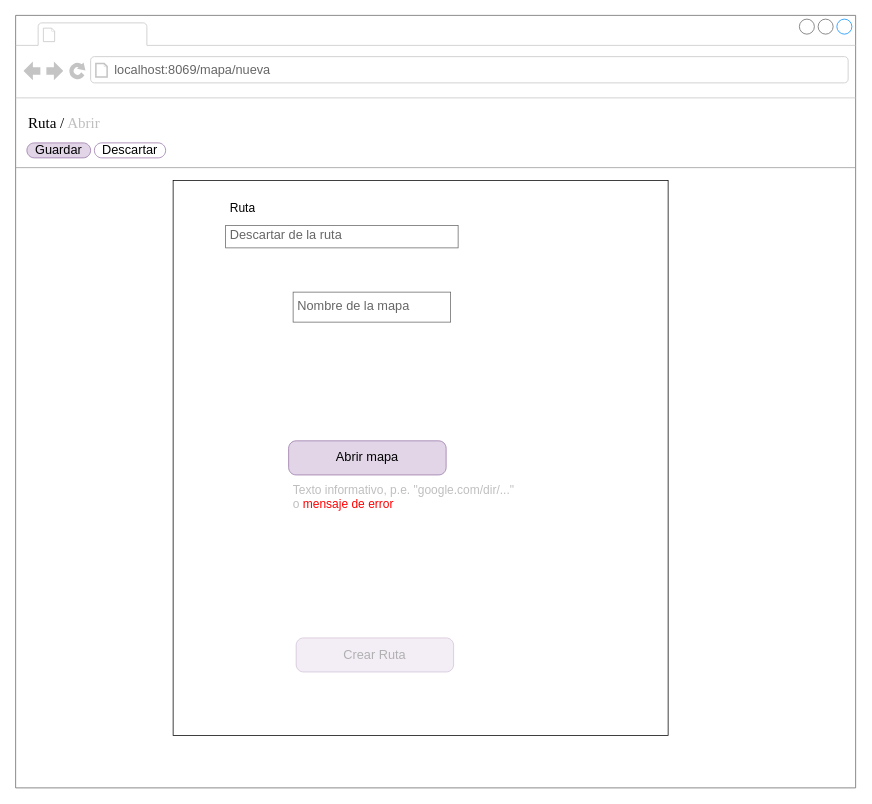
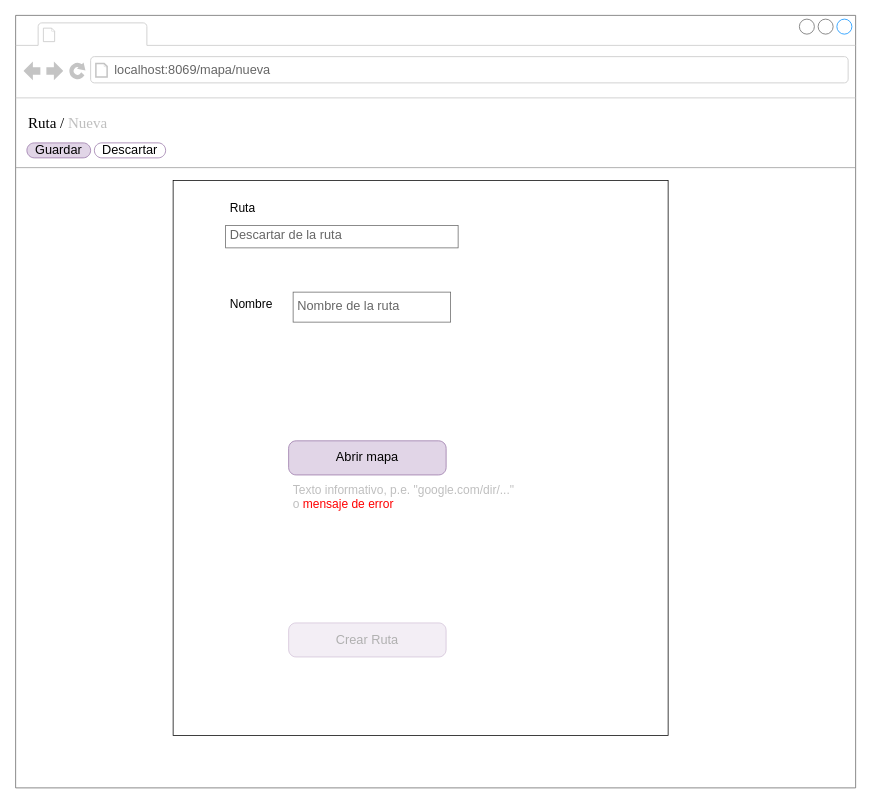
  <mxCell id="0" />
  <mxCell id="1" parent="0" />
  <mxCell id="2" value="" style="strokeWidth=1;shadow=0;dashed=0;align=center;html=1;shape=mxgraph.mockup.containers.browserWindow;rSize=0;strokeColor=#666666;mainText=,;recursiveResize=0;rounded=0;labelBackgroundColor=none;fontFamily=Verdana;fontSize=12" parent="1" vertex="1"><mxGeometry x="20" y="20" width="1120" height="1030" as="geometry" /></mxCell>
  <mxCell id="3" value="localhost:8069/mapa/nueva" style="strokeWidth=1;shadow=0;dashed=0;align=center;html=1;shape=mxgraph.mockup.containers.anchor;rSize=0;fontSize=17;fontColor=#666666;align=left;" parent="2" vertex="1"><mxGeometry x="130" y="60" width="250" height="26" as="geometry" /></mxCell>
- <mxCell id="4" value="&lt;font style=&quot;font-size: 20px;&quot;&gt;Ruta / &lt;font style=&quot;color: light-dark(rgb(191, 191, 191), rgb(237, 237, 237));&quot;&gt;Abrir&lt;/font&gt;&lt;/font&gt;" style="text;html=1;points=[];align=left;verticalAlign=top;spacingTop=-4;fontSize=30;fontFamily=Verdana" parent="2" vertex="1"><mxGeometry x="15" y="120" width="340" height="50" as="geometry" /></mxCell>
+ <mxCell id="4" value="&lt;font style=&quot;font-size: 20px;&quot;&gt;Ruta / &lt;font style=&quot;color: light-dark(rgb(191, 191, 191), rgb(237, 237, 237));&quot;&gt;Nueva&lt;/font&gt;&lt;/font&gt;" style="text;html=1;points=[];align=left;verticalAlign=top;spacingTop=-4;fontSize=30;fontFamily=Verdana" parent="2" vertex="1"><mxGeometry x="15" y="120" width="340" height="50" as="geometry" /></mxCell>
  <mxCell id="5" value="" style="verticalLabelPosition=bottom;shadow=0;dashed=0;align=center;html=1;verticalAlign=top;strokeWidth=1;shape=mxgraph.mockup.markup.line;strokeColor=#999999;rounded=0;labelBackgroundColor=none;fillColor=#ffffff;fontFamily=Verdana;fontSize=12;fontColor=#000000;" parent="2" vertex="1"><mxGeometry y="193" width="1120" height="20" as="geometry" /></mxCell>
  <mxCell id="6" value="Guardar" style="strokeWidth=1;shadow=0;dashed=0;align=center;html=1;shape=mxgraph.mockup.buttons.button;strokeColor=#9673a6;mainText=;buttonStyle=round;fontSize=17;fontStyle=0;fillColor=#e1d5e7;whiteSpace=wrap;rounded=0;labelBackgroundColor=none;" parent="2" vertex="1"><mxGeometry x="15" y="170" width="85" height="20" as="geometry" /></mxCell>
  <mxCell id="7" value="Descartar" style="strokeWidth=1;shadow=0;dashed=0;align=center;html=1;shape=mxgraph.mockup.buttons.button;strokeColor=#9673a6;mainText=;buttonStyle=round;fontSize=17;fontStyle=0;fillColor=none;whiteSpace=wrap;rounded=0;labelBackgroundColor=none;" parent="2" vertex="1"><mxGeometry x="105" y="170" width="95" height="20" as="geometry" /></mxCell>
  <mxCell id="8" value="" style="rounded=0;whiteSpace=wrap;html=1;fillColor=none;" parent="2" vertex="1"><mxGeometry x="210" y="220" width="660" height="740" as="geometry" /></mxCell>
  <mxCell id="9" value="&lt;font style=&quot;font-size: 16px;&quot;&gt;Ruta&lt;/font&gt;" style="text;strokeColor=none;fillColor=none;align=left;verticalAlign=top;spacingLeft=4;spacingRight=4;overflow=hidden;rotatable=0;points=[[0,0.5],[1,0.5]];portConstraint=eastwest;whiteSpace=wrap;html=1;" parent="2" vertex="1"><mxGeometry x="280" y="240" width="90" height="30" as="geometry" /></mxCell>
  <mxCell id="10" value="Descartar de la ruta" style="strokeWidth=1;shadow=0;dashed=0;align=center;html=1;shape=mxgraph.mockup.text.textBox;fontColor=#666666;align=left;fontSize=17;spacingLeft=4;spacingTop=-3;whiteSpace=wrap;strokeColor=#666666;mainText=" parent="2" vertex="1"><mxGeometry x="280" y="280" width="310" height="30" as="geometry" /></mxCell>
- <mxCell id="12" value="Nombre de la mapa" style="strokeWidth=1;shadow=0;dashed=0;align=center;html=1;shape=mxgraph.mockup.text.textBox;fontColor=#666666;align=left;fontSize=17;spacingLeft=4;spacingTop=-3;whiteSpace=wrap;strokeColor=#666666;mainText=" vertex="1" parent="2"><mxGeometry x="370" y="369" width="210" height="40" as="geometry" /></mxCell>
+ <mxCell id="11" value="&lt;font style=&quot;font-size: 16px;&quot;&gt;Nombre&lt;/font&gt;" style="text;strokeColor=none;fillColor=none;align=left;verticalAlign=top;spacingLeft=4;spacingRight=4;overflow=hidden;rotatable=0;points=[[0,0.5],[1,0.5]];portConstraint=eastwest;whiteSpace=wrap;html=1;" parent="2" vertex="1"><mxGeometry x="280" y="369" width="90" height="26" as="geometry" /></mxCell>
+ <mxCell id="12" value="Nombre de la ruta" style="strokeWidth=1;shadow=0;dashed=0;align=center;html=1;shape=mxgraph.mockup.text.textBox;fontColor=#666666;align=left;fontSize=17;spacingLeft=4;spacingTop=-3;whiteSpace=wrap;strokeColor=#666666;mainText=" vertex="1" parent="2"><mxGeometry x="370" y="369" width="210" height="40" as="geometry" /></mxCell>
  <mxCell id="13" value="Abrir mapa" style="strokeWidth=1;shadow=0;dashed=0;align=center;html=1;shape=mxgraph.mockup.buttons.button;strokeColor=#9673a6;mainText=;buttonStyle=round;fontSize=17;fontStyle=0;fillColor=#e1d5e7;whiteSpace=wrap;rounded=0;labelBackgroundColor=none;" vertex="1" parent="2"><mxGeometry x="364" y="567.25" width="210" height="45.5" as="geometry" /></mxCell>
  <mxCell id="14" value="&lt;font style=&quot;font-size: 16px; color: light-dark(rgb(191, 191, 191), rgb(237, 237, 237));&quot;&gt;Texto informativo, p.e. &quot;google.com/dir/...&quot;&lt;/font&gt;&lt;div&gt;&lt;font style=&quot;font-size: 16px; color: light-dark(rgb(191, 191, 191), rgb(237, 237, 237));&quot;&gt;o&amp;nbsp;&lt;/font&gt;&lt;font style=&quot;font-size: 16px; color: light-dark(rgb(255, 0, 0), rgb(237, 237, 237));&quot;&gt;mensaje de error&lt;/font&gt;&lt;/div&gt;" style="text;strokeColor=none;fillColor=none;align=left;verticalAlign=top;spacingLeft=4;spacingRight=4;overflow=hidden;rotatable=0;points=[[0,0.5],[1,0.5]];portConstraint=eastwest;whiteSpace=wrap;html=1;" vertex="1" parent="2"><mxGeometry x="364" y="616" width="490" height="64" as="geometry" /></mxCell>
- <mxCell id="15" value="&lt;font style=&quot;color: light-dark(rgb(176, 176, 176), rgb(237, 237, 237));&quot;&gt;Crear Ruta&lt;/font&gt;" style="strokeWidth=1;shadow=0;dashed=0;align=center;html=1;shape=mxgraph.mockup.buttons.button;strokeColor=#9673a6;mainText=;buttonStyle=round;fontSize=17;fontStyle=0;fillColor=#e1d5e7;whiteSpace=wrap;rounded=0;labelBackgroundColor=none;opacity=40;" vertex="1" parent="2"><mxGeometry x="374" y="830" width="210" height="45.5" as="geometry" /></mxCell>
+ <mxCell id="15" value="&lt;font style=&quot;color: light-dark(rgb(176, 176, 176), rgb(237, 237, 237));&quot;&gt;Crear Ruta&lt;/font&gt;" style="strokeWidth=1;shadow=0;dashed=0;align=center;html=1;shape=mxgraph.mockup.buttons.button;strokeColor=#9673a6;mainText=;buttonStyle=round;fontSize=17;fontStyle=0;fillColor=#e1d5e7;whiteSpace=wrap;rounded=0;labelBackgroundColor=none;opacity=40;" vertex="1" parent="2"><mxGeometry x="364" y="810" width="210" height="45.5" as="geometry" /></mxCell>
